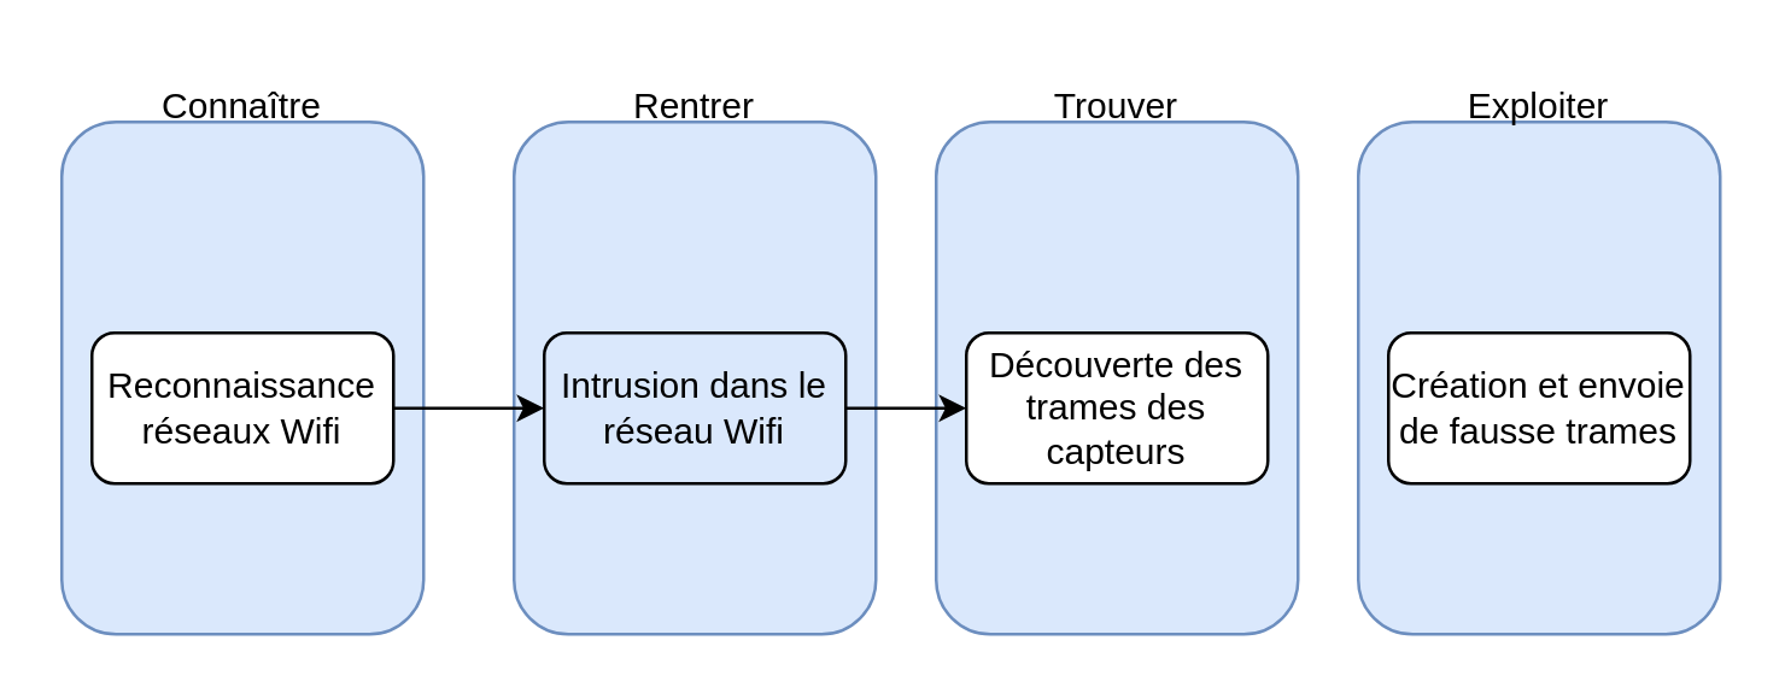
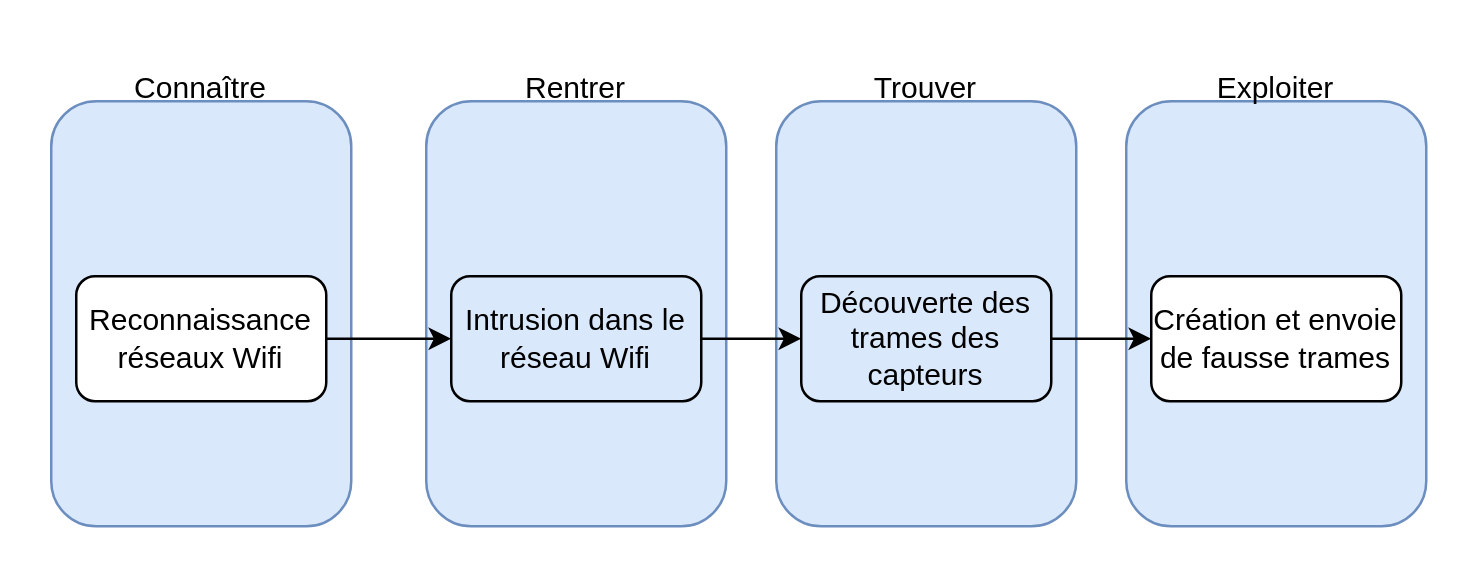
  <mxCell id="0" />
  <mxCell id="1" parent="0" />
  <mxCell id="2" value="" style="rounded=1;whiteSpace=wrap;html=1;fillColor=#dae8fc;strokeColor=#6c8ebf;" parent="1" vertex="1"><mxGeometry x="20" y="40" width="120" height="170" as="geometry" /></mxCell>
  <mxCell id="3" value="" style="rounded=1;whiteSpace=wrap;html=1;fillColor=#dae8fc;strokeColor=#6c8ebf;" parent="1" vertex="1"><mxGeometry x="170" y="40" width="120" height="170" as="geometry" /></mxCell>
  <mxCell id="4" value="" style="rounded=1;whiteSpace=wrap;html=1;fillColor=#dae8fc;strokeColor=#6c8ebf;" parent="1" vertex="1"><mxGeometry x="310" y="40" width="120" height="170" as="geometry" /></mxCell>
  <mxCell id="5" value="" style="rounded=1;whiteSpace=wrap;html=1;fillColor=#dae8fc;strokeColor=#6c8ebf;" parent="1" vertex="1"><mxGeometry x="450" y="40" width="120" height="170" as="geometry" /></mxCell>
  <mxCell id="6" value="Connaître" style="text;html=1;strokeColor=none;fillColor=none;align=center;verticalAlign=middle;whiteSpace=wrap;rounded=0;" parent="1" vertex="1"><mxGeometry x="50" y="20" width="60" height="30" as="geometry" /></mxCell>
  <mxCell id="7" value="Rentrer" style="text;html=1;strokeColor=none;fillColor=none;align=center;verticalAlign=middle;whiteSpace=wrap;rounded=0;" parent="1" vertex="1"><mxGeometry x="200" y="20" width="60" height="30" as="geometry" /></mxCell>
  <mxCell id="8" value="Trouver" style="text;html=1;strokeColor=none;fillColor=none;align=center;verticalAlign=middle;whiteSpace=wrap;rounded=0;" parent="1" vertex="1"><mxGeometry x="340" y="20" width="60" height="30" as="geometry" /></mxCell>
  <mxCell id="9" value="Exploiter" style="text;html=1;strokeColor=none;fillColor=none;align=center;verticalAlign=middle;whiteSpace=wrap;rounded=0;" parent="1" vertex="1"><mxGeometry x="480" y="20" width="60" height="30" as="geometry" /></mxCell>
  <mxCell id="10" style="edgeStyle=entityRelationEdgeStyle;rounded=0;orthogonalLoop=1;jettySize=auto;html=1;exitX=1;exitY=0.5;exitDx=0;exitDy=0;entryX=0;entryY=0.5;entryDx=0;entryDy=0;" edge="1" parent="1" source="11" target="13"><mxGeometry relative="1" as="geometry" /></mxCell>
  <mxCell id="11" value="Reconnaissance réseaux Wifi" style="rounded=1;whiteSpace=wrap;html=1;" parent="1" vertex="1"><mxGeometry x="30" y="110" width="100" height="50" as="geometry" /></mxCell>
  <mxCell id="12" style="edgeStyle=entityRelationEdgeStyle;rounded=0;orthogonalLoop=1;jettySize=auto;html=1;exitX=1;exitY=0.5;exitDx=0;exitDy=0;entryX=0;entryY=0.5;entryDx=0;entryDy=0;" edge="1" parent="1" source="13" target="15"><mxGeometry relative="1" as="geometry" /></mxCell>
  <mxCell id="13" value="Intrusion dans le réseau Wifi" style="rounded=1;whiteSpace=wrap;html=1;fillColor=#dae8fc;" parent="1" vertex="1"><mxGeometry x="180" y="110" width="100" height="50" as="geometry" /></mxCell>
- <mxCell id="15" value="Découverte des trames des capteurs" style="rounded=1;whiteSpace=wrap;html=1;" parent="1" vertex="1"><mxGeometry x="320" y="110" width="100" height="50" as="geometry" /></mxCell>
+ <mxCell id="14" style="edgeStyle=entityRelationEdgeStyle;rounded=0;orthogonalLoop=1;jettySize=auto;html=1;exitX=1;exitY=0.5;exitDx=0;exitDy=0;entryX=0;entryY=0.5;entryDx=0;entryDy=0;" edge="1" parent="1" source="15" target="16"><mxGeometry relative="1" as="geometry" /></mxCell>
+ <mxCell id="15" value="Découverte des trames des capteurs" style="rounded=1;whiteSpace=wrap;html=1;fillColor=#dae8fc;" parent="1" vertex="1"><mxGeometry x="320" y="110" width="100" height="50" as="geometry" /></mxCell>
  <mxCell id="16" value="Création et envoie de fausse trames" style="rounded=1;whiteSpace=wrap;html=1;" parent="1" vertex="1"><mxGeometry x="460" y="110" width="100" height="50" as="geometry" /></mxCell>
